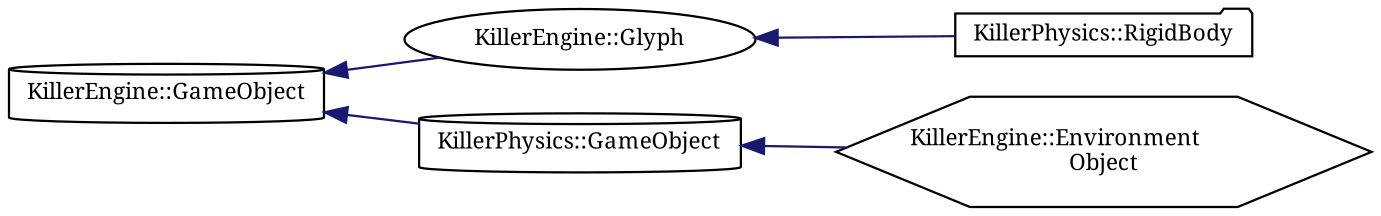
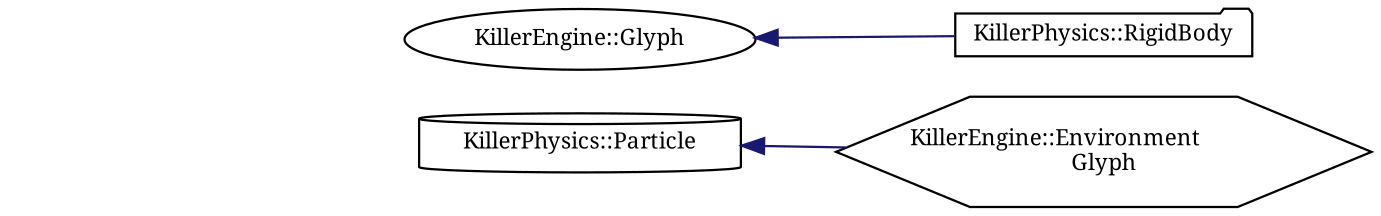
  digraph {
    fontname="Noto Serif"
    rankdir=LR
    node [color=black fillcolor=white fontname="Noto Serif" fontsize=10 shape=cylinder style=filled]
    edge [color=midnightblue dir=back fontname="Noto Serif" fontsize=10 labelfontname=Helvetica labelfontsize=10 style=solid]
-   n1 [height=0.2 label="KillerEngine::GameObject" width=0.4]
    n2 [height=0.2 label="KillerEngine::Glyph" shape=ellipse width=0.4]
-   n3 [height=0.2 label="KillerPhysics::GameObject" width=0.4]
-   n4 [height=0.2 label="KillerEngine::Environment\lObject" shape=hexagon width=0.4]
+   n3 [height=0.2 label="KillerPhysics::Particle" width=0.4]
+   n4 [height=0.2 label="KillerEngine::Environment\lGlyph" shape=hexagon width=0.4]
    n5 [height=0.2 label="KillerPhysics::RigidBody" shape=folder width=0.4]
-   n1 -> n2
-   n1 -> n3
    n2 -> n5
    n3 -> n4
  }
